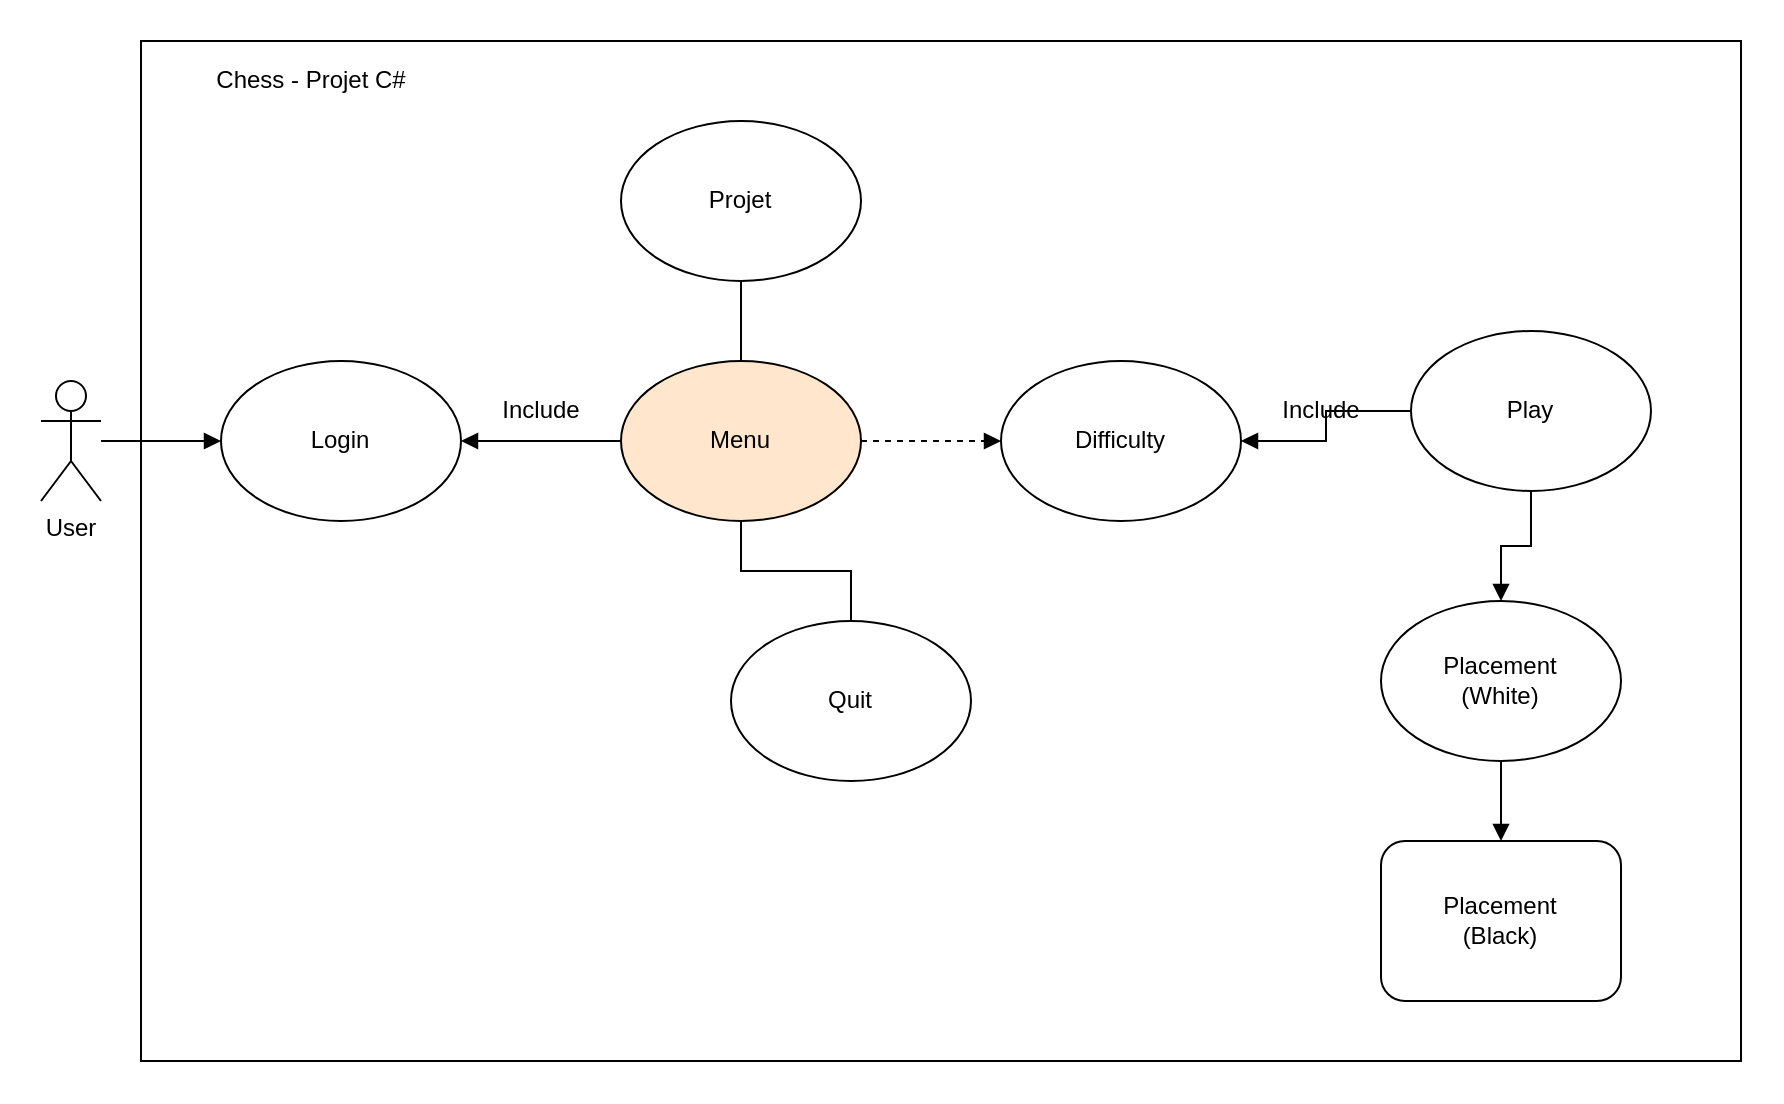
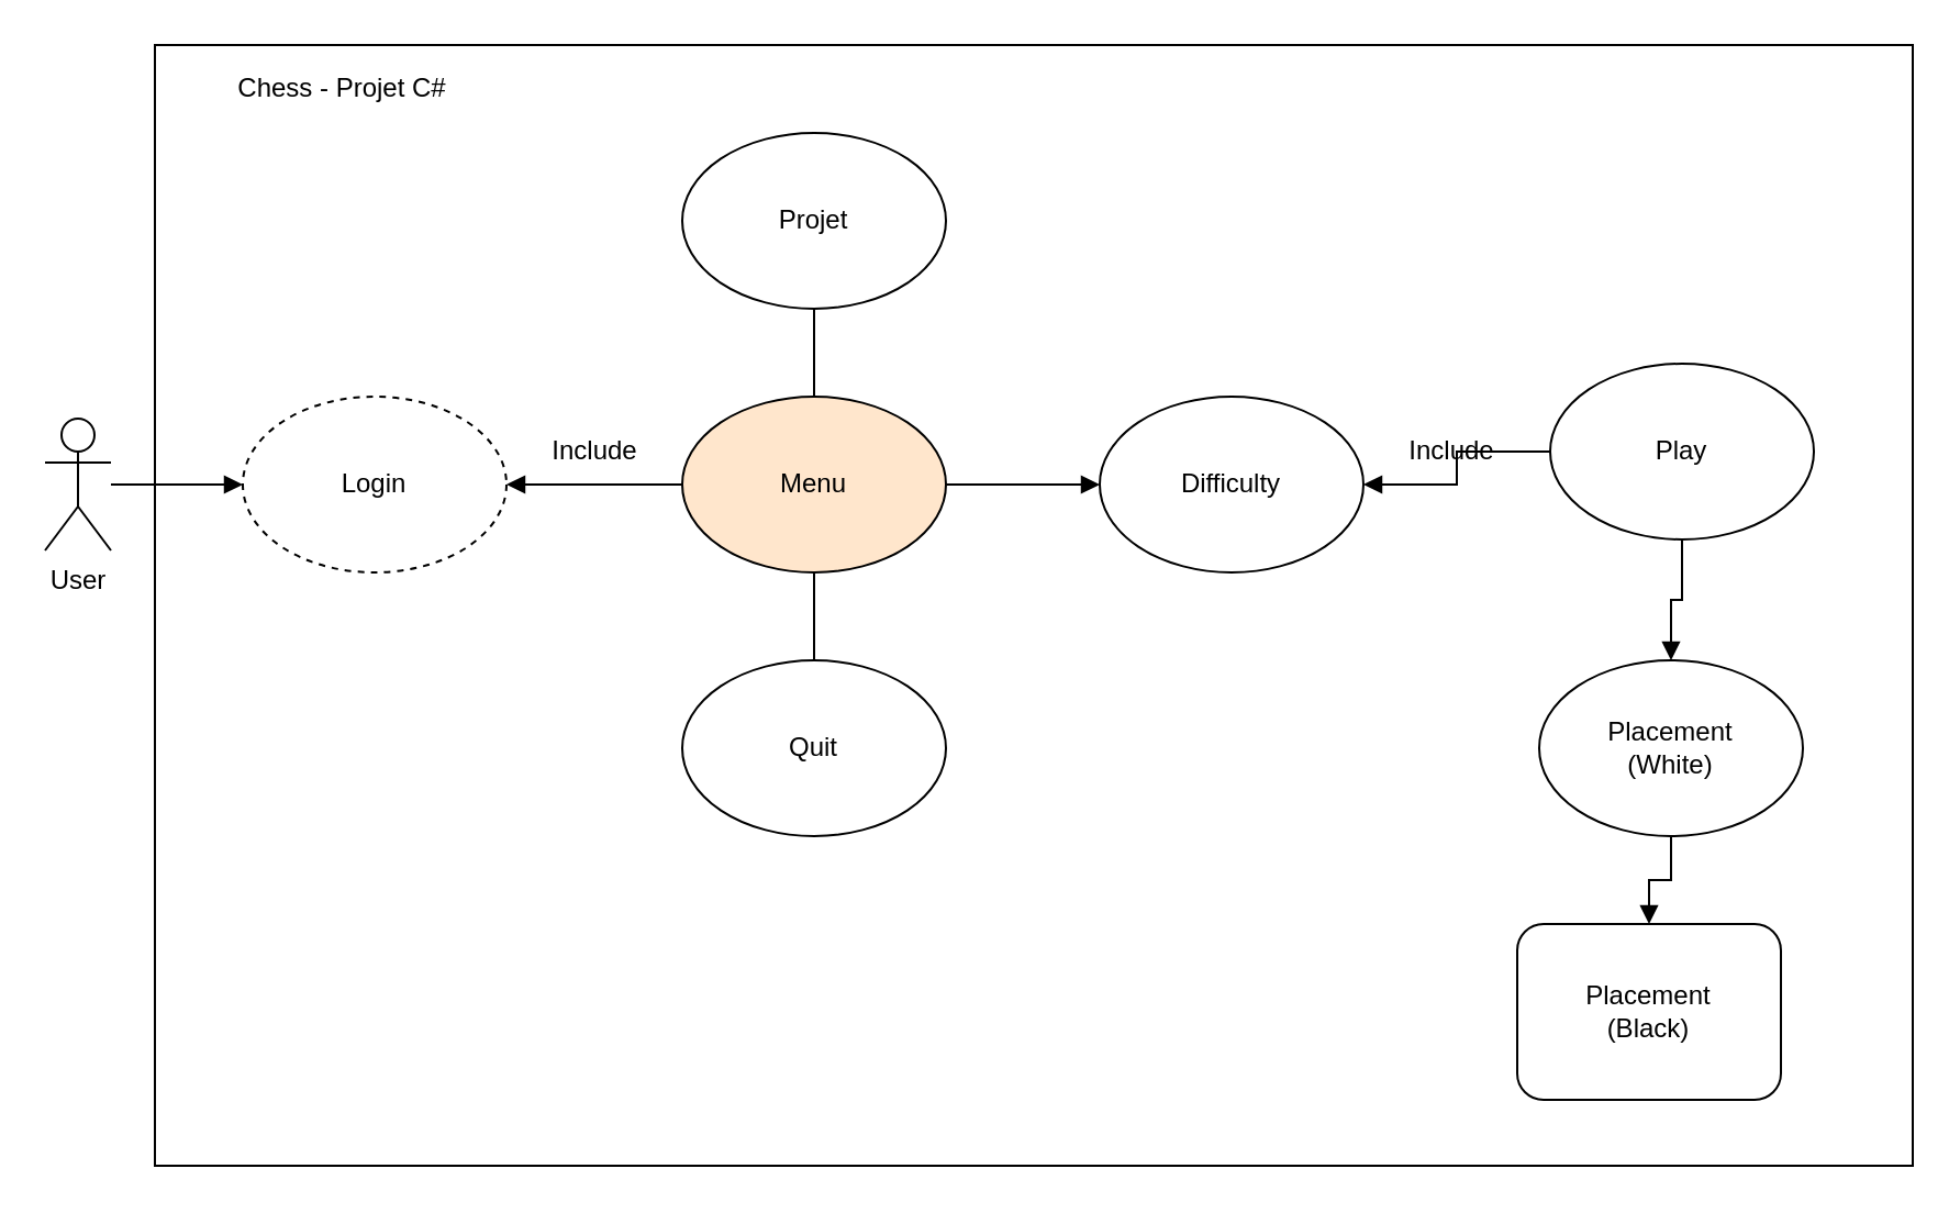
  <mxCell id="0" />
  <mxCell id="1" parent="0" />
  <mxCell id="2" value="" style="rounded=0;whiteSpace=wrap;html=1;" vertex="1" parent="1"><mxGeometry x="70" y="20" width="800" height="510" as="geometry" /></mxCell>
  <mxCell id="3" value="" style="edgeStyle=orthogonalEdgeStyle;rounded=0;orthogonalLoop=1;jettySize=auto;html=1;endArrow=block;endFill=1;" edge="1" parent="1" source="4" target="8"><mxGeometry relative="1" as="geometry" /></mxCell>
  <mxCell id="4" value="User" style="shape=umlActor;verticalLabelPosition=bottom;verticalAlign=top;html=1;outlineConnect=0;" vertex="1" parent="1"><mxGeometry x="20" y="190" width="30" height="60" as="geometry" /></mxCell>
  <mxCell id="5" value="" style="edgeStyle=orthogonalEdgeStyle;rounded=0;orthogonalLoop=1;jettySize=auto;html=1;startArrow=none;startFill=0;endArrow=block;endFill=1;" edge="1" parent="1" source="6" target="21"><mxGeometry relative="1" as="geometry" /></mxCell>
  <mxCell id="6" value="Play" style="ellipse;whiteSpace=wrap;html=1;" vertex="1" parent="1"><mxGeometry x="705" y="165" width="120" height="80" as="geometry" /></mxCell>
  <mxCell id="7" value="" style="edgeStyle=orthogonalEdgeStyle;rounded=0;orthogonalLoop=1;jettySize=auto;html=1;endArrow=none;endFill=0;startArrow=block;startFill=1;" edge="1" parent="1" source="8" target="16"><mxGeometry relative="1" as="geometry" /></mxCell>
- <mxCell id="8" value="Login" style="ellipse;whiteSpace=wrap;html=1;" vertex="1" parent="1"><mxGeometry x="110" y="180" width="120" height="80" as="geometry" /></mxCell>
- <mxCell id="9" value="Quit" style="ellipse;whiteSpace=wrap;html=1;" vertex="1" parent="1"><mxGeometry x="365" y="310" width="120" height="80" as="geometry" /></mxCell>
+ <mxCell id="8" value="Login" style="ellipse;whiteSpace=wrap;html=1;dashed=1;" vertex="1" parent="1"><mxGeometry x="110" y="180" width="120" height="80" as="geometry" /></mxCell>
+ <mxCell id="9" value="Quit" style="ellipse;whiteSpace=wrap;html=1;" vertex="1" parent="1"><mxGeometry x="310" y="300" width="120" height="80" as="geometry" /></mxCell>
  <mxCell id="10" value="" style="edgeStyle=orthogonalEdgeStyle;rounded=0;orthogonalLoop=1;jettySize=auto;html=1;startArrow=block;startFill=1;endArrow=none;endFill=0;" edge="1" parent="1" source="11" target="6"><mxGeometry relative="1" as="geometry" /></mxCell>
  <mxCell id="11" value="Difficulty" style="ellipse;whiteSpace=wrap;html=1;" vertex="1" parent="1"><mxGeometry x="500" y="180" width="120" height="80" as="geometry" /></mxCell>
  <mxCell id="12" value="Projet" style="ellipse;whiteSpace=wrap;html=1;" vertex="1" parent="1"><mxGeometry x="310" y="60" width="120" height="80" as="geometry" /></mxCell>
  <mxCell id="13" value="" style="edgeStyle=orthogonalEdgeStyle;rounded=0;orthogonalLoop=1;jettySize=auto;html=1;endArrow=none;endFill=0;" edge="1" parent="1" source="16" target="12"><mxGeometry relative="1" as="geometry" /></mxCell>
  <mxCell id="14" value="" style="edgeStyle=orthogonalEdgeStyle;rounded=0;orthogonalLoop=1;jettySize=auto;html=1;endArrow=none;endFill=0;" edge="1" parent="1" source="16" target="9"><mxGeometry relative="1" as="geometry" /></mxCell>
- <mxCell id="15" value="" style="edgeStyle=orthogonalEdgeStyle;rounded=0;orthogonalLoop=1;jettySize=auto;html=1;startArrow=none;startFill=0;endArrow=block;endFill=1;dashed=1;" edge="1" parent="1" source="16" target="11"><mxGeometry relative="1" as="geometry" /></mxCell>
+ <mxCell id="15" value="" style="edgeStyle=orthogonalEdgeStyle;rounded=0;orthogonalLoop=1;jettySize=auto;html=1;startArrow=none;startFill=0;endArrow=block;endFill=1;" edge="1" parent="1" source="16" target="11"><mxGeometry relative="1" as="geometry" /></mxCell>
  <mxCell id="16" value="Menu" style="ellipse;whiteSpace=wrap;html=1;fillColor=#ffe6cc;" vertex="1" parent="1"><mxGeometry x="310" y="180" width="120" height="80" as="geometry" /></mxCell>
  <mxCell id="17" value="Include" style="text;html=1;align=center;verticalAlign=middle;resizable=0;points=[];autosize=1;strokeColor=none;fillColor=none;" vertex="1" parent="1"><mxGeometry x="240" y="190" width="60" height="30" as="geometry" /></mxCell>
  <mxCell id="18" value="Include" style="text;html=1;align=center;verticalAlign=middle;resizable=0;points=[];autosize=1;strokeColor=none;fillColor=none;" vertex="1" parent="1"><mxGeometry x="630" y="190" width="60" height="30" as="geometry" /></mxCell>
  <mxCell id="19" value="Chess - Projet C#" style="text;html=1;align=center;verticalAlign=middle;resizable=0;points=[];autosize=1;strokeColor=none;fillColor=none;" vertex="1" parent="1"><mxGeometry x="95" y="25" width="120" height="30" as="geometry" /></mxCell>
  <mxCell id="20" value="" style="edgeStyle=orthogonalEdgeStyle;rounded=0;orthogonalLoop=1;jettySize=auto;html=1;startArrow=none;startFill=0;endArrow=block;endFill=1;" edge="1" parent="1" source="21" target="22"><mxGeometry relative="1" as="geometry" /></mxCell>
- <mxCell id="21" value="Placement&lt;br&gt;(White)" style="ellipse;whiteSpace=wrap;html=1;" vertex="1" parent="1"><mxGeometry x="690" y="300" width="120" height="80" as="geometry" /></mxCell>
+ <mxCell id="21" value="Placement&lt;br&gt;(White)" style="ellipse;whiteSpace=wrap;html=1;" vertex="1" parent="1"><mxGeometry x="700" y="300" width="120" height="80" as="geometry" /></mxCell>
  <mxCell id="22" value="Placement&lt;br&gt;(Black)" style="whiteSpace=wrap;html=1;rounded=1;" vertex="1" parent="1"><mxGeometry x="690" y="420" width="120" height="80" as="geometry" /></mxCell>
